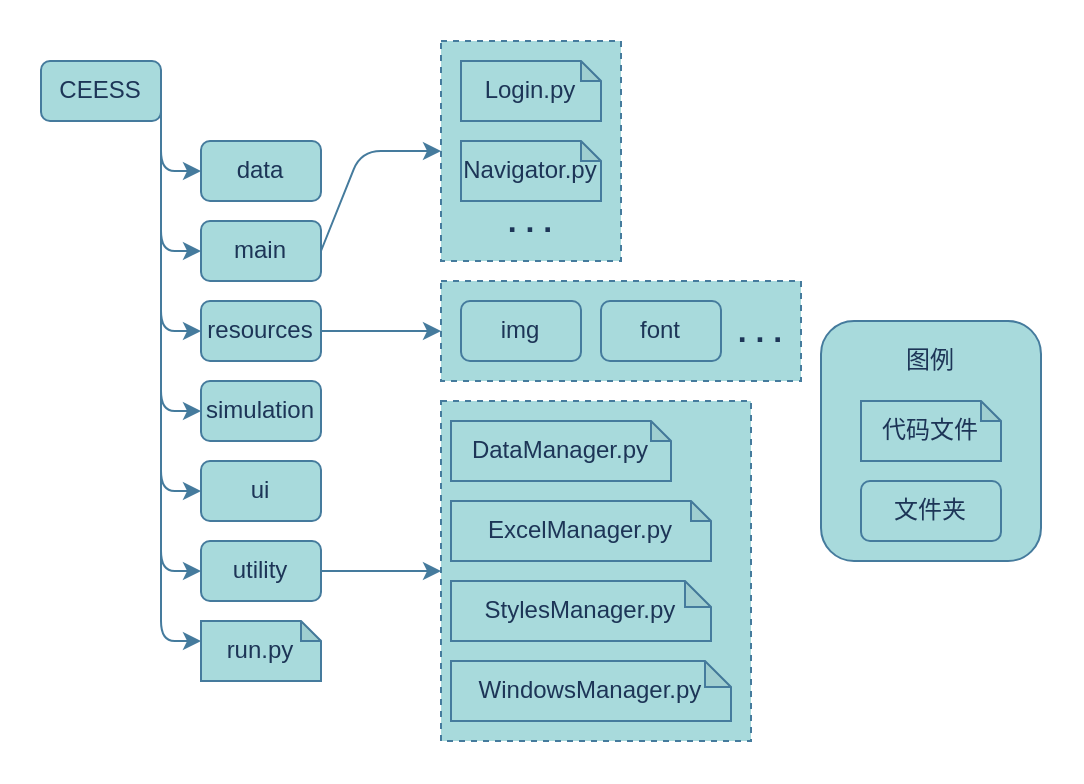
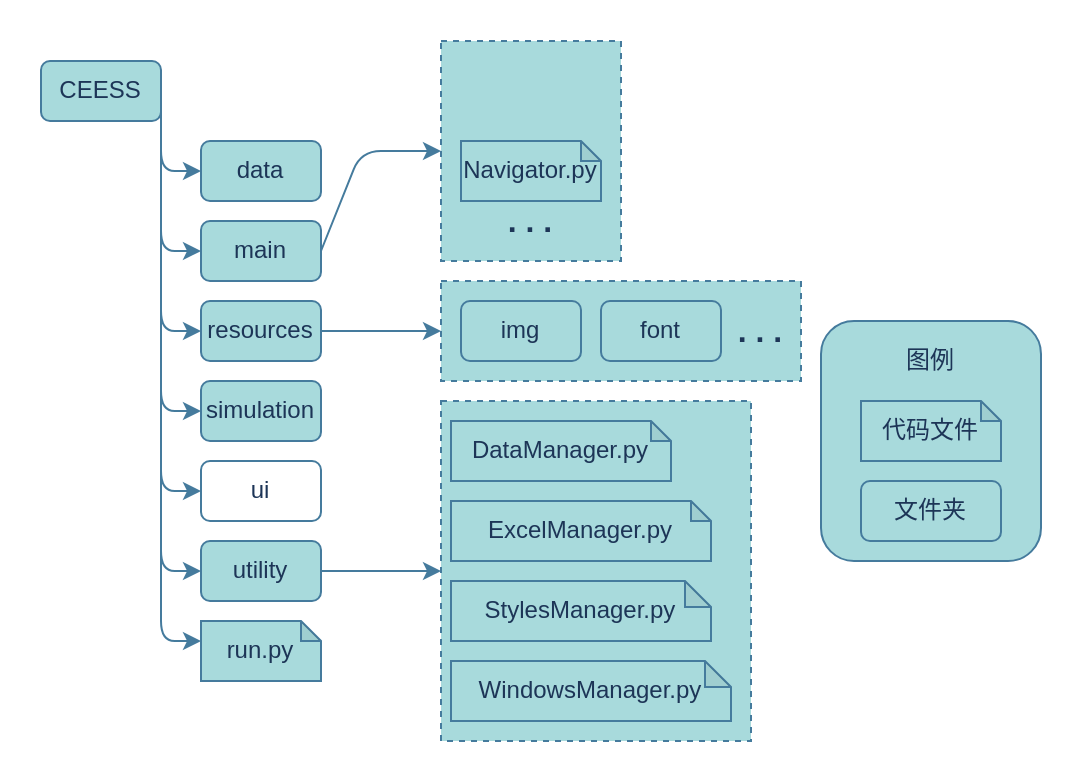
  <mxCell id="0" />
  <mxCell id="1" parent="0" />
  <mxCell id="2" value="CEESS" style="rounded=1;whiteSpace=wrap;html=1;fillColor=#A8DADC;strokeColor=#457B9D;fontColor=#1D3557;" vertex="1" parent="1"><mxGeometry x="20" y="30" width="60" height="30" as="geometry" /></mxCell>
  <mxCell id="3" value="data" style="rounded=1;whiteSpace=wrap;html=1;fillColor=#A8DADC;strokeColor=#457B9D;fontColor=#1D3557;" vertex="1" parent="1"><mxGeometry x="100" y="70" width="60" height="30" as="geometry" /></mxCell>
  <mxCell id="4" value="main" style="rounded=1;whiteSpace=wrap;html=1;fillColor=#A8DADC;strokeColor=#457B9D;fontColor=#1D3557;" vertex="1" parent="1"><mxGeometry x="100" y="110" width="60" height="30" as="geometry" /></mxCell>
  <mxCell id="5" value="resources" style="rounded=1;whiteSpace=wrap;html=1;fillColor=#A8DADC;strokeColor=#457B9D;fontColor=#1D3557;" vertex="1" parent="1"><mxGeometry x="100" y="150" width="60" height="30" as="geometry" /></mxCell>
  <mxCell id="6" value="simulation" style="rounded=1;whiteSpace=wrap;html=1;fillColor=#A8DADC;strokeColor=#457B9D;fontColor=#1D3557;" vertex="1" parent="1"><mxGeometry x="100" y="190" width="60" height="30" as="geometry" /></mxCell>
  <mxCell id="7" value="" style="endArrow=classic;html=1;exitX=1;exitY=0.5;exitDx=0;exitDy=0;entryX=0;entryY=0.5;entryDx=0;entryDy=0;labelBackgroundColor=#F1FAEE;strokeColor=#457B9D;fontColor=#1D3557;" edge="1" parent="1" source="2" target="3"><mxGeometry width="50" height="50" relative="1" as="geometry"><mxPoint x="330" y="160" as="sourcePoint" /><mxPoint x="380" y="110" as="targetPoint" /><Array as="points"><mxPoint x="80" y="85" /></Array></mxGeometry></mxCell>
  <mxCell id="8" value="" style="endArrow=classic;html=1;exitX=1;exitY=0.5;exitDx=0;exitDy=0;entryX=0;entryY=0.5;entryDx=0;entryDy=0;labelBackgroundColor=#F1FAEE;strokeColor=#457B9D;fontColor=#1D3557;" edge="1" parent="1" source="2" target="4"><mxGeometry width="50" height="50" relative="1" as="geometry"><mxPoint x="330" y="160" as="sourcePoint" /><mxPoint x="380" y="110" as="targetPoint" /><Array as="points"><mxPoint x="80" y="125" /></Array></mxGeometry></mxCell>
  <mxCell id="9" value="" style="endArrow=classic;html=1;exitX=1;exitY=0.5;exitDx=0;exitDy=0;entryX=0;entryY=0.5;entryDx=0;entryDy=0;labelBackgroundColor=#F1FAEE;strokeColor=#457B9D;fontColor=#1D3557;" edge="1" parent="1" source="2" target="5"><mxGeometry width="50" height="50" relative="1" as="geometry"><mxPoint x="330" y="160" as="sourcePoint" /><mxPoint x="380" y="110" as="targetPoint" /><Array as="points"><mxPoint x="80" y="165" /></Array></mxGeometry></mxCell>
  <mxCell id="10" value="" style="endArrow=classic;html=1;exitX=1;exitY=0.5;exitDx=0;exitDy=0;entryX=0;entryY=0.5;entryDx=0;entryDy=0;labelBackgroundColor=#F1FAEE;strokeColor=#457B9D;fontColor=#1D3557;" edge="1" parent="1" source="2" target="6"><mxGeometry width="50" height="50" relative="1" as="geometry"><mxPoint x="330" y="160" as="sourcePoint" /><mxPoint x="380" y="110" as="targetPoint" /><Array as="points"><mxPoint x="80" y="205" /></Array></mxGeometry></mxCell>
- <mxCell id="11" value="ui" style="rounded=1;whiteSpace=wrap;html=1;fillColor=#A8DADC;strokeColor=#457B9D;fontColor=#1D3557;" vertex="1" parent="1"><mxGeometry x="100" y="230" width="60" height="30" as="geometry" /></mxCell>
+ <mxCell id="11" value="ui" style="rounded=1;whiteSpace=wrap;html=1;fillColor=#ffffff;strokeColor=#457B9D;fontColor=#1D3557;" vertex="1" parent="1"><mxGeometry x="100" y="230" width="60" height="30" as="geometry" /></mxCell>
  <mxCell id="12" value="" style="endArrow=classic;html=1;exitX=1;exitY=0.5;exitDx=0;exitDy=0;entryX=0;entryY=0.5;entryDx=0;entryDy=0;labelBackgroundColor=#F1FAEE;strokeColor=#457B9D;fontColor=#1D3557;" edge="1" parent="1" source="2" target="11"><mxGeometry width="50" height="50" relative="1" as="geometry"><mxPoint x="330" y="160" as="sourcePoint" /><mxPoint x="380" y="110" as="targetPoint" /><Array as="points"><mxPoint x="80" y="245" /></Array></mxGeometry></mxCell>
  <mxCell id="13" value="utility" style="rounded=1;whiteSpace=wrap;html=1;fillColor=#A8DADC;strokeColor=#457B9D;fontColor=#1D3557;" vertex="1" parent="1"><mxGeometry x="100" y="270" width="60" height="30" as="geometry" /></mxCell>
  <mxCell id="14" value="" style="endArrow=classic;html=1;entryX=0;entryY=0.5;entryDx=0;entryDy=0;exitX=1;exitY=0.5;exitDx=0;exitDy=0;labelBackgroundColor=#F1FAEE;strokeColor=#457B9D;fontColor=#1D3557;" edge="1" parent="1" source="2" target="13"><mxGeometry width="50" height="50" relative="1" as="geometry"><mxPoint x="330" y="260" as="sourcePoint" /><mxPoint x="380" y="210" as="targetPoint" /><Array as="points"><mxPoint x="80" y="285" /></Array></mxGeometry></mxCell>
  <mxCell id="15" value="" style="endArrow=classic;html=1;exitX=1;exitY=0.5;exitDx=0;exitDy=0;labelBackgroundColor=#F1FAEE;strokeColor=#457B9D;fontColor=#1D3557;" edge="1" parent="1" source="2"><mxGeometry width="50" height="50" relative="1" as="geometry"><mxPoint x="330" y="260" as="sourcePoint" /><mxPoint x="100" y="320" as="targetPoint" /><Array as="points"><mxPoint x="80" y="320" /></Array></mxGeometry></mxCell>
  <mxCell id="16" value="run.py" style="shape=note;whiteSpace=wrap;html=1;backgroundOutline=1;darkOpacity=0.05;rounded=1;size=10;fillColor=#A8DADC;strokeColor=#457B9D;fontColor=#1D3557;" vertex="1" parent="1"><mxGeometry x="100" y="310" width="60" height="30" as="geometry" /></mxCell>
  <mxCell id="17" value="" style="endArrow=classic;html=1;exitX=1;exitY=0.5;exitDx=0;exitDy=0;entryX=0;entryY=0.5;entryDx=0;entryDy=0;labelBackgroundColor=#F1FAEE;strokeColor=#457B9D;fontColor=#1D3557;" edge="1" parent="1" source="13" target="19"><mxGeometry width="50" height="50" relative="1" as="geometry"><mxPoint x="330" y="340" as="sourcePoint" /><mxPoint x="380" y="290" as="targetPoint" /><Array as="points" /></mxGeometry></mxCell>
  <mxCell id="18" value="" style="group;dashed=1;fontColor=#1D3557;" vertex="1" connectable="0" parent="1"><mxGeometry x="220" y="200" width="155" height="170" as="geometry" /></mxCell>
  <mxCell id="19" value="" style="rounded=0;whiteSpace=wrap;html=1;dashed=1;fillColor=#A8DADC;strokeColor=#457B9D;fontColor=#1D3557;" vertex="1" parent="18"><mxGeometry width="155" height="170" as="geometry" /></mxCell>
  <mxCell id="20" value="DataManager.py&lt;br&gt;" style="shape=note;whiteSpace=wrap;html=1;backgroundOutline=1;darkOpacity=0.05;rounded=1;size=10;fillColor=#A8DADC;strokeColor=#457B9D;fontColor=#1D3557;" vertex="1" parent="18"><mxGeometry x="5" y="10" width="110" height="30" as="geometry" /></mxCell>
  <mxCell id="21" value="ExcelManager.py&lt;br&gt;" style="shape=note;whiteSpace=wrap;html=1;backgroundOutline=1;darkOpacity=0.05;rounded=1;size=10;fillColor=#A8DADC;strokeColor=#457B9D;fontColor=#1D3557;" vertex="1" parent="18"><mxGeometry x="5" y="50" width="130" height="30" as="geometry" /></mxCell>
  <mxCell id="22" value="StylesManager.py" style="shape=note;whiteSpace=wrap;html=1;backgroundOutline=1;darkOpacity=0.05;rounded=1;size=13;fillColor=#A8DADC;strokeColor=#457B9D;fontColor=#1D3557;" vertex="1" parent="18"><mxGeometry x="5" y="90" width="130" height="30" as="geometry" /></mxCell>
  <mxCell id="23" value="WindowsManager.py" style="shape=note;whiteSpace=wrap;html=1;backgroundOutline=1;darkOpacity=0.05;rounded=1;size=13;fillColor=#A8DADC;strokeColor=#457B9D;fontColor=#1D3557;" vertex="1" parent="18"><mxGeometry x="5" y="130" width="140" height="30" as="geometry" /></mxCell>
  <mxCell id="24" value="" style="group;fontColor=#1D3557;" vertex="1" connectable="0" parent="1"><mxGeometry x="220" y="20" width="90" height="110" as="geometry" /></mxCell>
  <mxCell id="25" value="" style="rounded=0;whiteSpace=wrap;html=1;dashed=1;fillColor=#A8DADC;strokeColor=#457B9D;fontColor=#1D3557;" vertex="1" parent="24"><mxGeometry width="90" height="110" as="geometry" /></mxCell>
- <mxCell id="26" value="Login.py&lt;br&gt;" style="shape=note;whiteSpace=wrap;html=1;backgroundOutline=1;darkOpacity=0.05;rounded=1;size=10;fillColor=#A8DADC;strokeColor=#457B9D;fontColor=#1D3557;" vertex="1" parent="24"><mxGeometry x="10" y="10" width="70" height="30" as="geometry" /></mxCell>
  <mxCell id="27" value="Navigator.py" style="shape=note;whiteSpace=wrap;html=1;backgroundOutline=1;darkOpacity=0.05;rounded=1;size=10;fillColor=#A8DADC;strokeColor=#457B9D;fontColor=#1D3557;" vertex="1" parent="24"><mxGeometry x="10" y="50" width="70" height="30" as="geometry" /></mxCell>
  <mxCell id="28" value="&lt;b&gt;&lt;font style=&quot;font-size: 16px&quot;&gt;. . .&lt;/font&gt;&lt;/b&gt;" style="text;html=1;strokeColor=none;fillColor=none;align=center;verticalAlign=middle;whiteSpace=wrap;rounded=0;fontColor=#1D3557;" vertex="1" parent="24"><mxGeometry x="25" y="80" width="40" height="20" as="geometry" /></mxCell>
  <mxCell id="29" value="" style="endArrow=classic;html=1;exitX=1;exitY=0.5;exitDx=0;exitDy=0;entryX=0;entryY=0.5;entryDx=0;entryDy=0;labelBackgroundColor=#F1FAEE;strokeColor=#457B9D;fontColor=#1D3557;" edge="1" parent="1" source="4" target="25"><mxGeometry width="50" height="50" relative="1" as="geometry"><mxPoint x="330" y="240" as="sourcePoint" /><mxPoint x="380" y="190" as="targetPoint" /><Array as="points"><mxPoint x="180" y="75" /></Array></mxGeometry></mxCell>
  <mxCell id="30" value="" style="endArrow=classic;html=1;exitX=1;exitY=0.5;exitDx=0;exitDy=0;entryX=0;entryY=0.5;entryDx=0;entryDy=0;labelBackgroundColor=#F1FAEE;strokeColor=#457B9D;fontColor=#1D3557;" edge="1" parent="1" source="5" target="32"><mxGeometry width="50" height="50" relative="1" as="geometry"><mxPoint x="330" y="200" as="sourcePoint" /><mxPoint x="210" y="150" as="targetPoint" /></mxGeometry></mxCell>
  <mxCell id="31" value="" style="group;fontColor=#1D3557;" vertex="1" connectable="0" parent="1"><mxGeometry x="220" y="140" width="180" height="50" as="geometry" /></mxCell>
  <mxCell id="32" value="" style="rounded=0;whiteSpace=wrap;html=1;dashed=1;fillColor=#A8DADC;strokeColor=#457B9D;fontColor=#1D3557;" vertex="1" parent="31"><mxGeometry width="180" height="50" as="geometry" /></mxCell>
  <mxCell id="33" value="img" style="rounded=1;whiteSpace=wrap;html=1;fillColor=#A8DADC;strokeColor=#457B9D;fontColor=#1D3557;" vertex="1" parent="31"><mxGeometry x="10" y="10" width="60" height="30" as="geometry" /></mxCell>
  <mxCell id="34" value="font" style="rounded=1;whiteSpace=wrap;html=1;fillColor=#A8DADC;strokeColor=#457B9D;fontColor=#1D3557;" vertex="1" parent="31"><mxGeometry x="80" y="10" width="60" height="30" as="geometry" /></mxCell>
  <mxCell id="35" value="&lt;b&gt;&lt;font style=&quot;font-size: 16px&quot;&gt;. . .&lt;/font&gt;&lt;/b&gt;" style="text;html=1;strokeColor=none;fillColor=none;align=center;verticalAlign=middle;whiteSpace=wrap;rounded=0;fontColor=#1D3557;" vertex="1" parent="31"><mxGeometry x="140" y="15" width="40" height="20" as="geometry" /></mxCell>
  <mxCell id="36" style="edgeStyle=orthogonalEdgeStyle;rounded=0;orthogonalLoop=1;jettySize=auto;html=1;exitX=0.5;exitY=1;exitDx=0;exitDy=0;labelBackgroundColor=#F1FAEE;strokeColor=#457B9D;fontColor=#1D3557;" edge="1" parent="31" source="32" target="32"><mxGeometry relative="1" as="geometry" /></mxCell>
  <mxCell id="37" value="" style="group" vertex="1" connectable="0" parent="1"><mxGeometry x="410" y="160" width="110" height="120" as="geometry" /></mxCell>
  <mxCell id="38" value="" style="rounded=1;whiteSpace=wrap;html=1;sketch=0;strokeColor=#457B9D;fillColor=#A8DADC;fontColor=#1D3557;" vertex="1" parent="37"><mxGeometry width="110" height="120" as="geometry" /></mxCell>
  <mxCell id="39" value="文件夹" style="rounded=1;whiteSpace=wrap;html=1;sketch=0;strokeColor=#457B9D;fillColor=#A8DADC;fontColor=#1D3557;" vertex="1" parent="37"><mxGeometry x="20" y="80" width="70" height="30" as="geometry" /></mxCell>
  <mxCell id="40" value="代码文件" style="shape=note;whiteSpace=wrap;html=1;backgroundOutline=1;darkOpacity=0.05;rounded=1;size=10;fillColor=#A8DADC;strokeColor=#457B9D;fontColor=#1D3557;" vertex="1" parent="37"><mxGeometry x="20" y="40" width="70" height="30" as="geometry" /></mxCell>
  <mxCell id="41" value="图例" style="text;html=1;strokeColor=none;fillColor=none;align=center;verticalAlign=middle;whiteSpace=wrap;rounded=0;sketch=0;fontColor=#1D3557;" vertex="1" parent="37"><mxGeometry x="35" y="10" width="40" height="20" as="geometry" /></mxCell>
